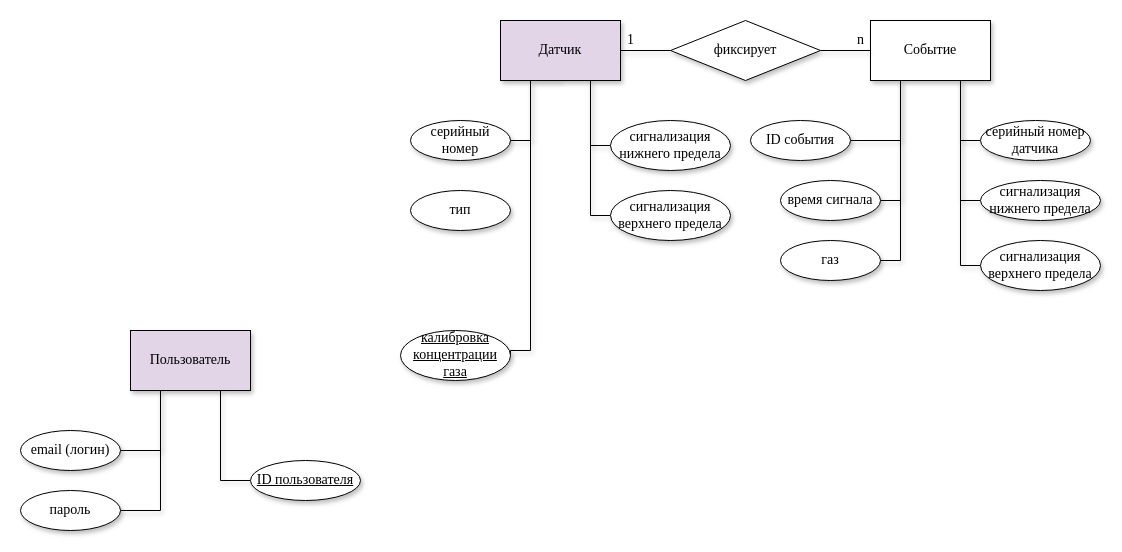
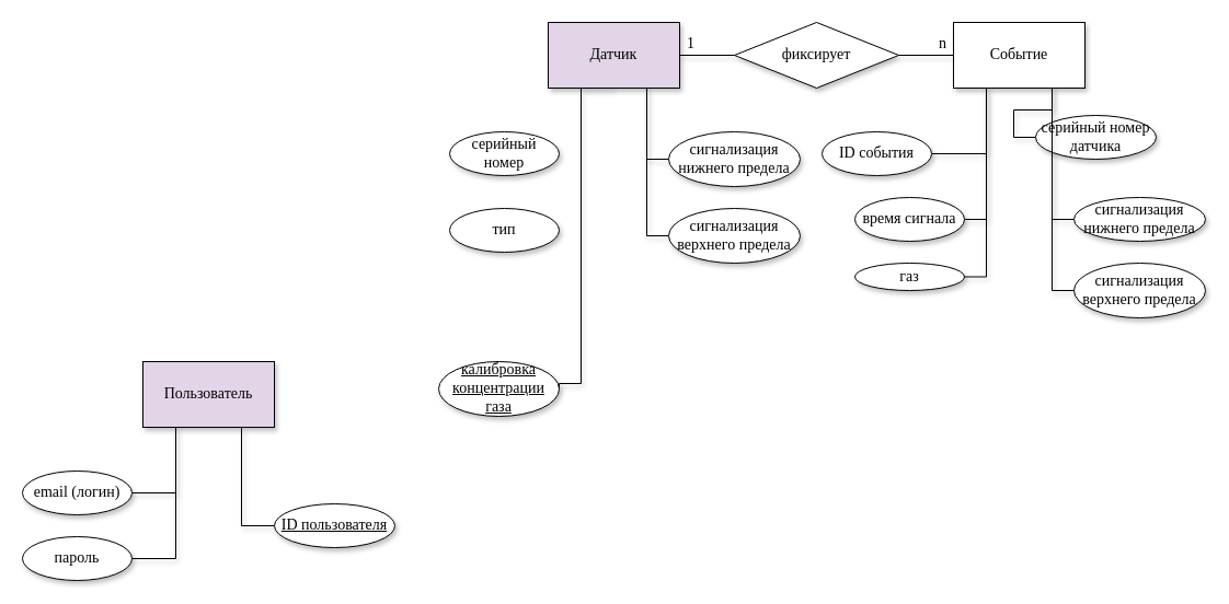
  <mxCell id="0" />
  <mxCell id="1" parent="0" />
  <mxCell id="2" style="edgeStyle=orthogonalEdgeStyle;rounded=0;orthogonalLoop=1;jettySize=auto;html=1;exitX=0.25;exitY=1;exitDx=0;exitDy=0;entryX=1;entryY=0.5;entryDx=0;entryDy=0;entryPerimeter=0;fontFamily=Times New Roman;fontSize=14;endArrow=none;endFill=0;shadow=1;" parent="1" source="5" target="12" edge="1"><mxGeometry relative="1" as="geometry" /></mxCell>
  <mxCell id="3" style="edgeStyle=orthogonalEdgeStyle;rounded=0;orthogonalLoop=1;jettySize=auto;html=1;exitX=0.25;exitY=1;exitDx=0;exitDy=0;entryX=1;entryY=0.5;entryDx=0;entryDy=0;entryPerimeter=0;fontFamily=Times New Roman;fontSize=14;endArrow=none;endFill=0;shadow=1;" parent="1" source="5" target="13" edge="1"><mxGeometry relative="1" as="geometry" /></mxCell>
  <mxCell id="4" style="edgeStyle=orthogonalEdgeStyle;rounded=0;orthogonalLoop=1;jettySize=auto;html=1;exitX=0.75;exitY=1;exitDx=0;exitDy=0;entryX=0;entryY=0.5;entryDx=0;entryDy=0;entryPerimeter=0;fontFamily=Times New Roman;fontSize=14;endArrow=none;endFill=0;shadow=1;" parent="1" source="5" target="14" edge="1"><mxGeometry relative="1" as="geometry" /></mxCell>
  <mxCell id="5" value="&lt;font style=&quot;font-size: 14px;&quot; face=&quot;Times New Roman&quot;&gt;Пользователь&lt;/font&gt;" style="rounded=0;whiteSpace=wrap;html=1;shadow=1;fillColor=#e1d5e7;" parent="1" vertex="1"><mxGeometry x="130" y="330" width="120" height="60" as="geometry" /></mxCell>
- <mxCell id="6" style="edgeStyle=orthogonalEdgeStyle;rounded=0;orthogonalLoop=1;jettySize=auto;html=1;exitX=0.25;exitY=1;exitDx=0;exitDy=0;entryX=1;entryY=0.5;entryDx=0;entryDy=0;entryPerimeter=0;fontFamily=Times New Roman;fontSize=14;endArrow=none;endFill=0;shadow=1;" parent="1" source="9" target="15" edge="1"><mxGeometry relative="1" as="geometry" /></mxCell>
  <mxCell id="7" style="edgeStyle=orthogonalEdgeStyle;rounded=0;orthogonalLoop=1;jettySize=auto;html=1;exitX=0.5;exitY=1;exitDx=0;exitDy=0;entryX=1;entryY=0.5;entryDx=0;entryDy=0;entryPerimeter=0;fontFamily=Times New Roman;fontSize=14;endArrow=none;endFill=0;shadow=1;" parent="1" source="9" target="32" edge="1"><mxGeometry relative="1" as="geometry"><Array as="points"><mxPoint x="530" y="80" /><mxPoint x="530" y="350" /></Array></mxGeometry></mxCell>
  <mxCell id="8" style="edgeStyle=orthogonalEdgeStyle;rounded=0;orthogonalLoop=1;jettySize=auto;html=1;exitX=1;exitY=0.5;exitDx=0;exitDy=0;entryX=0;entryY=0.5;entryDx=0;entryDy=0;entryPerimeter=0;fontFamily=Times New Roman;fontSize=14;endArrow=none;endFill=0;shadow=1;" parent="1" source="9" target="34" edge="1"><mxGeometry relative="1" as="geometry" /></mxCell>
  <mxCell id="9" value="&lt;font face=&quot;Times New Roman&quot;&gt;&lt;span style=&quot;font-size: 14px;&quot;&gt;Датчик&lt;/span&gt;&lt;/font&gt;" style="rounded=0;whiteSpace=wrap;html=1;shadow=1;fillColor=#e1d5e7;" parent="1" vertex="1"><mxGeometry x="500" y="20" width="120" height="60" as="geometry" /></mxCell>
  <mxCell id="10" style="edgeStyle=orthogonalEdgeStyle;rounded=0;orthogonalLoop=1;jettySize=auto;html=1;exitX=0.75;exitY=1;exitDx=0;exitDy=0;entryX=0;entryY=0.5;entryDx=0;entryDy=0;entryPerimeter=0;fontFamily=Times New Roman;fontSize=14;endArrow=none;endFill=0;shadow=1;" parent="1" source="11" target="29" edge="1"><mxGeometry relative="1" as="geometry" /></mxCell>
  <mxCell id="11" value="&lt;font style=&quot;font-size: 14px;&quot; face=&quot;Times New Roman&quot;&gt;Событие&lt;/font&gt;" style="rounded=0;whiteSpace=wrap;html=1;shadow=1;" parent="1" vertex="1"><mxGeometry x="870" y="20" width="120" height="60" as="geometry" /></mxCell>
  <mxCell id="12" value="email (логин)" style="strokeWidth=1;html=1;shape=mxgraph.flowchart.start_1;whiteSpace=wrap;fontFamily=Times New Roman;fontSize=14;shadow=1;" parent="1" vertex="1"><mxGeometry x="20" y="430" width="100" height="40" as="geometry" /></mxCell>
  <mxCell id="13" value="пароль" style="strokeWidth=1;html=1;shape=mxgraph.flowchart.start_1;whiteSpace=wrap;fontFamily=Times New Roman;fontSize=14;shadow=1;" parent="1" vertex="1"><mxGeometry x="20" y="490" width="100" height="40" as="geometry" /></mxCell>
  <mxCell id="14" value="&lt;u&gt;ID пользователя&lt;/u&gt;" style="strokeWidth=1;html=1;shape=mxgraph.flowchart.start_1;whiteSpace=wrap;fontFamily=Times New Roman;fontSize=14;shadow=1;" parent="1" vertex="1"><mxGeometry x="250" y="460" width="110" height="40" as="geometry" /></mxCell>
  <mxCell id="15" value="серийный номер" style="strokeWidth=1;html=1;shape=mxgraph.flowchart.start_1;whiteSpace=wrap;fontFamily=Times New Roman;fontSize=14;shadow=1;" parent="1" vertex="1"><mxGeometry x="410" y="120" width="100" height="40" as="geometry" /></mxCell>
  <mxCell id="16" style="edgeStyle=orthogonalEdgeStyle;rounded=0;orthogonalLoop=1;jettySize=auto;html=1;exitX=0;exitY=0.5;exitDx=0;exitDy=0;exitPerimeter=0;entryX=0.75;entryY=1;entryDx=0;entryDy=0;fontFamily=Times New Roman;fontSize=14;endArrow=none;endFill=0;shadow=1;" parent="1" source="17" target="9" edge="1"><mxGeometry relative="1" as="geometry" /></mxCell>
  <mxCell id="17" value="сигнализация нижнего предела" style="strokeWidth=1;html=1;shape=mxgraph.flowchart.start_1;whiteSpace=wrap;fontFamily=Times New Roman;fontSize=14;shadow=1;" parent="1" vertex="1"><mxGeometry x="610" y="120" width="120" height="50" as="geometry" /></mxCell>
  <mxCell id="18" value="тип" style="strokeWidth=1;html=1;shape=mxgraph.flowchart.start_1;whiteSpace=wrap;fontFamily=Times New Roman;fontSize=14;shadow=1;" parent="1" vertex="1"><mxGeometry x="410" y="190" width="100" height="40" as="geometry" /></mxCell>
  <mxCell id="19" style="edgeStyle=orthogonalEdgeStyle;rounded=0;orthogonalLoop=1;jettySize=auto;html=1;exitX=0;exitY=0.5;exitDx=0;exitDy=0;exitPerimeter=0;entryX=0.75;entryY=1;entryDx=0;entryDy=0;fontFamily=Times New Roman;fontSize=14;endArrow=none;endFill=0;shadow=1;" parent="1" source="20" target="9" edge="1"><mxGeometry relative="1" as="geometry" /></mxCell>
  <mxCell id="20" value="сигнализация верхнего предела" style="strokeWidth=1;html=1;shape=mxgraph.flowchart.start_1;whiteSpace=wrap;fontFamily=Times New Roman;fontSize=14;shadow=1;" parent="1" vertex="1"><mxGeometry x="610" y="190" width="120" height="50" as="geometry" /></mxCell>
  <mxCell id="21" style="edgeStyle=orthogonalEdgeStyle;rounded=0;orthogonalLoop=1;jettySize=auto;html=1;exitX=1;exitY=0.5;exitDx=0;exitDy=0;exitPerimeter=0;entryX=0.25;entryY=1;entryDx=0;entryDy=0;fontFamily=Times New Roman;fontSize=14;endArrow=none;endFill=0;shadow=1;" parent="1" source="22" target="11" edge="1"><mxGeometry relative="1" as="geometry" /></mxCell>
  <mxCell id="22" value="ID события" style="strokeWidth=1;html=1;shape=mxgraph.flowchart.start_1;whiteSpace=wrap;fontFamily=Times New Roman;fontSize=14;shadow=1;" parent="1" vertex="1"><mxGeometry x="750" y="120" width="100" height="40" as="geometry" /></mxCell>
  <mxCell id="23" style="edgeStyle=orthogonalEdgeStyle;rounded=0;orthogonalLoop=1;jettySize=auto;html=1;exitX=0;exitY=0.5;exitDx=0;exitDy=0;exitPerimeter=0;entryX=0.75;entryY=1;entryDx=0;entryDy=0;fontFamily=Times New Roman;fontSize=14;endArrow=none;endFill=0;shadow=1;" parent="1" source="24" target="11" edge="1"><mxGeometry relative="1" as="geometry" /></mxCell>
  <mxCell id="24" value="сигнализация верхнего предела" style="strokeWidth=1;html=1;shape=mxgraph.flowchart.start_1;whiteSpace=wrap;fontFamily=Times New Roman;fontSize=14;shadow=1;" parent="1" vertex="1"><mxGeometry x="980" y="240" width="120" height="50" as="geometry" /></mxCell>
  <mxCell id="25" style="edgeStyle=orthogonalEdgeStyle;rounded=0;orthogonalLoop=1;jettySize=auto;html=1;exitX=1;exitY=0.5;exitDx=0;exitDy=0;exitPerimeter=0;entryX=0.25;entryY=1;entryDx=0;entryDy=0;fontFamily=Times New Roman;fontSize=14;endArrow=none;endFill=0;shadow=1;" parent="1" source="26" target="11" edge="1"><mxGeometry relative="1" as="geometry" /></mxCell>
  <mxCell id="26" value="время сигнала" style="strokeWidth=1;html=1;shape=mxgraph.flowchart.start_1;whiteSpace=wrap;fontFamily=Times New Roman;fontSize=14;shadow=1;" parent="1" vertex="1"><mxGeometry x="780" y="180" width="100" height="40" as="geometry" /></mxCell>
  <mxCell id="27" style="edgeStyle=orthogonalEdgeStyle;rounded=0;orthogonalLoop=1;jettySize=auto;html=1;exitX=1;exitY=0.5;exitDx=0;exitDy=0;exitPerimeter=0;entryX=0.25;entryY=1;entryDx=0;entryDy=0;fontFamily=Times New Roman;fontSize=14;endArrow=none;endFill=0;shadow=1;" parent="1" source="28" target="11" edge="1"><mxGeometry relative="1" as="geometry" /></mxCell>
- <mxCell id="28" value="газ" style="strokeWidth=1;html=1;shape=mxgraph.flowchart.start_1;whiteSpace=wrap;fontFamily=Times New Roman;fontSize=14;shadow=1;" parent="1" vertex="1"><mxGeometry x="780" y="240" width="100" height="40" as="geometry" /></mxCell>
- <mxCell id="29" value="серийный номер датчика" style="strokeWidth=1;html=1;shape=mxgraph.flowchart.start_1;whiteSpace=wrap;fontFamily=Times New Roman;fontSize=14;shadow=1;" parent="1" vertex="1"><mxGeometry x="980" y="120" width="110" height="40" as="geometry" /></mxCell>
+ <mxCell id="28" value="газ" style="strokeWidth=1;html=1;shape=mxgraph.flowchart.start_1;whiteSpace=wrap;fontFamily=Times New Roman;fontSize=14;shadow=1;" parent="1" vertex="1"><mxGeometry x="780" y="240" width="100" height="25" as="geometry" /></mxCell>
+ <mxCell id="29" value="серийный номер датчика" style="strokeWidth=1;html=1;shape=mxgraph.flowchart.start_1;whiteSpace=wrap;fontFamily=Times New Roman;fontSize=14;shadow=1;" parent="1" vertex="1"><mxGeometry x="945" y="105" width="110" height="40" as="geometry" /></mxCell>
  <mxCell id="30" style="edgeStyle=orthogonalEdgeStyle;rounded=0;orthogonalLoop=1;jettySize=auto;html=1;exitX=0;exitY=0.5;exitDx=0;exitDy=0;exitPerimeter=0;entryX=0.75;entryY=1;entryDx=0;entryDy=0;fontFamily=Times New Roman;fontSize=14;endArrow=none;endFill=0;shadow=1;" parent="1" source="31" target="11" edge="1"><mxGeometry relative="1" as="geometry" /></mxCell>
  <mxCell id="31" value="сигнализация нижнего предела" style="strokeWidth=1;html=1;shape=mxgraph.flowchart.start_1;whiteSpace=wrap;fontFamily=Times New Roman;fontSize=14;shadow=1;" parent="1" vertex="1"><mxGeometry x="980" y="180" width="120" height="40" as="geometry" /></mxCell>
  <mxCell id="32" value="&lt;u&gt;калибровка концентрации газа&lt;/u&gt;" style="strokeWidth=1;html=1;shape=mxgraph.flowchart.start_1;whiteSpace=wrap;fontFamily=Times New Roman;fontSize=14;shadow=1;" parent="1" vertex="1"><mxGeometry x="400" y="330" width="110" height="50" as="geometry" /></mxCell>
  <mxCell id="33" style="edgeStyle=orthogonalEdgeStyle;rounded=0;orthogonalLoop=1;jettySize=auto;html=1;exitX=1;exitY=0.5;exitDx=0;exitDy=0;exitPerimeter=0;entryX=0;entryY=0.5;entryDx=0;entryDy=0;fontFamily=Times New Roman;fontSize=14;endArrow=none;endFill=0;shadow=1;" parent="1" source="34" target="11" edge="1"><mxGeometry relative="1" as="geometry" /></mxCell>
  <mxCell id="34" value="фиксирует" style="strokeWidth=1;html=1;shape=mxgraph.flowchart.decision;whiteSpace=wrap;fontFamily=Times New Roman;fontSize=14;shadow=1;" parent="1" vertex="1"><mxGeometry x="670" y="20" width="150" height="60" as="geometry" /></mxCell>
  <mxCell id="35" value="n" style="text;html=1;align=center;verticalAlign=middle;resizable=0;points=[];autosize=1;strokeColor=none;fillColor=none;fontSize=14;fontFamily=Times New Roman;shadow=1;" parent="1" vertex="1"><mxGeometry x="845" y="25" width="30" height="30" as="geometry" /></mxCell>
  <mxCell id="36" value="1" style="text;html=1;align=center;verticalAlign=middle;resizable=0;points=[];autosize=1;strokeColor=none;fillColor=none;fontSize=14;fontFamily=Times New Roman;shadow=1;" parent="1" vertex="1"><mxGeometry x="620" y="30" width="20" height="20" as="geometry" /></mxCell>
